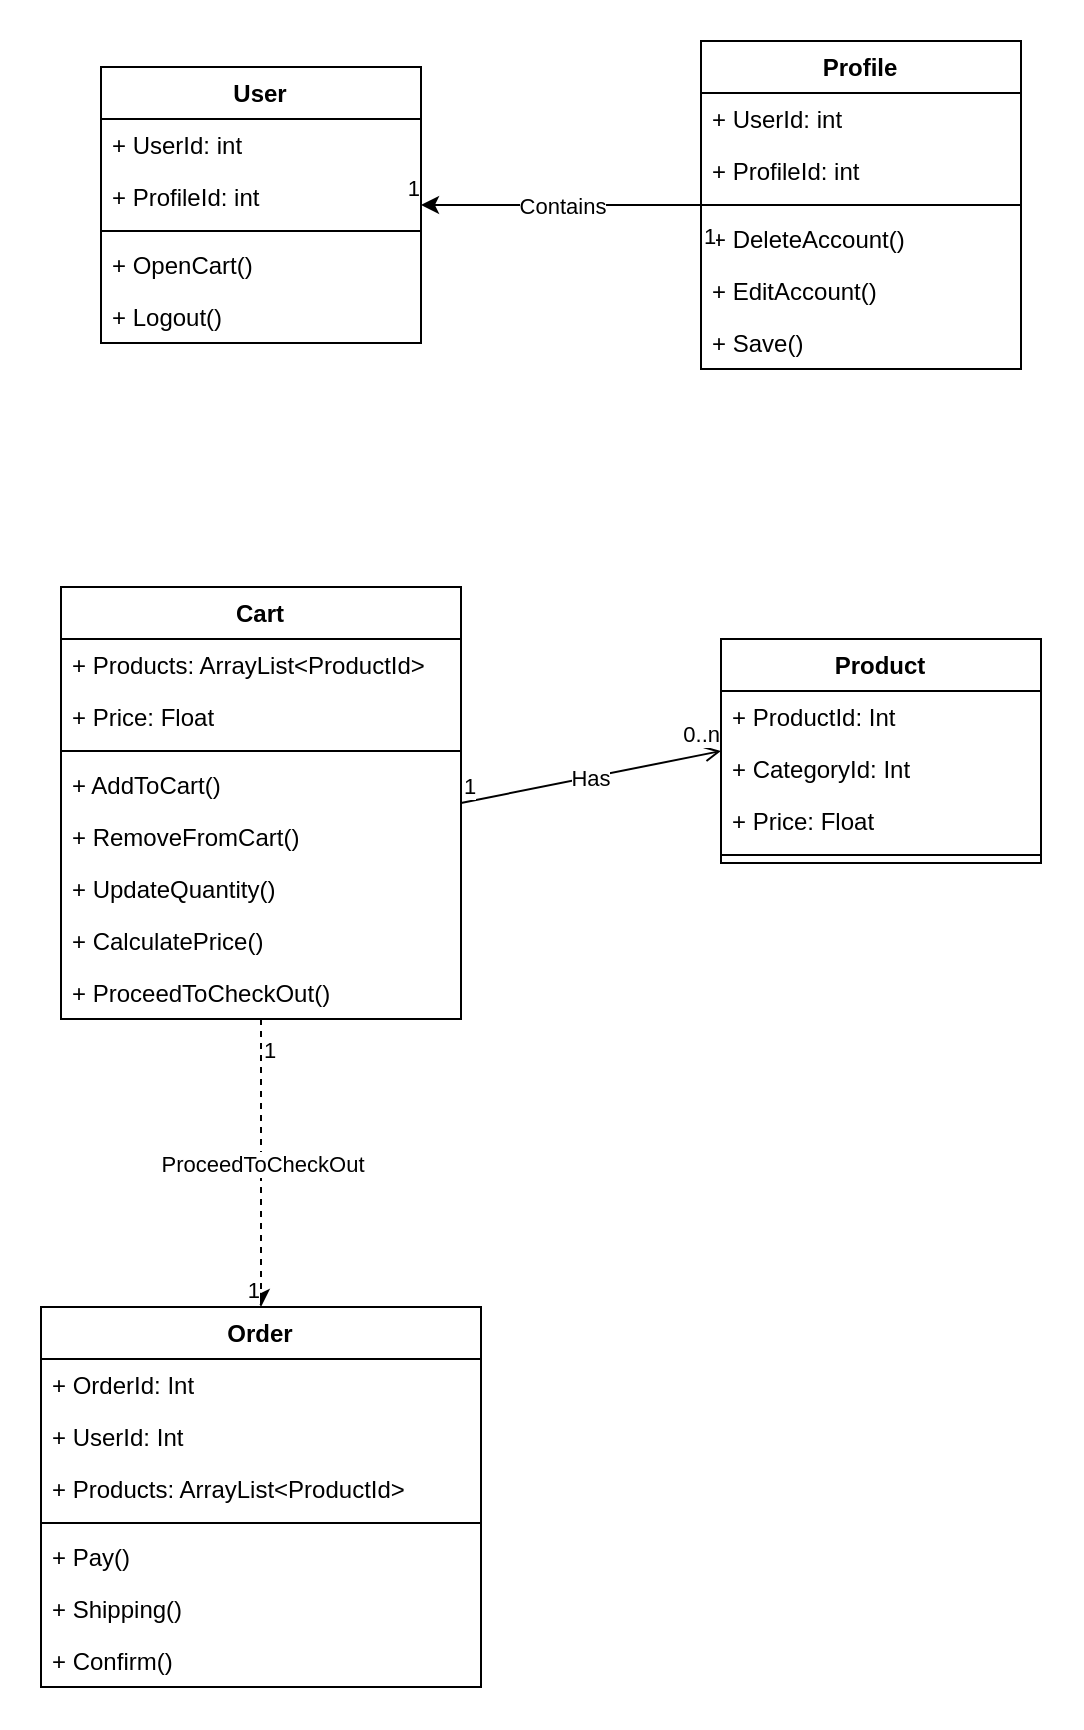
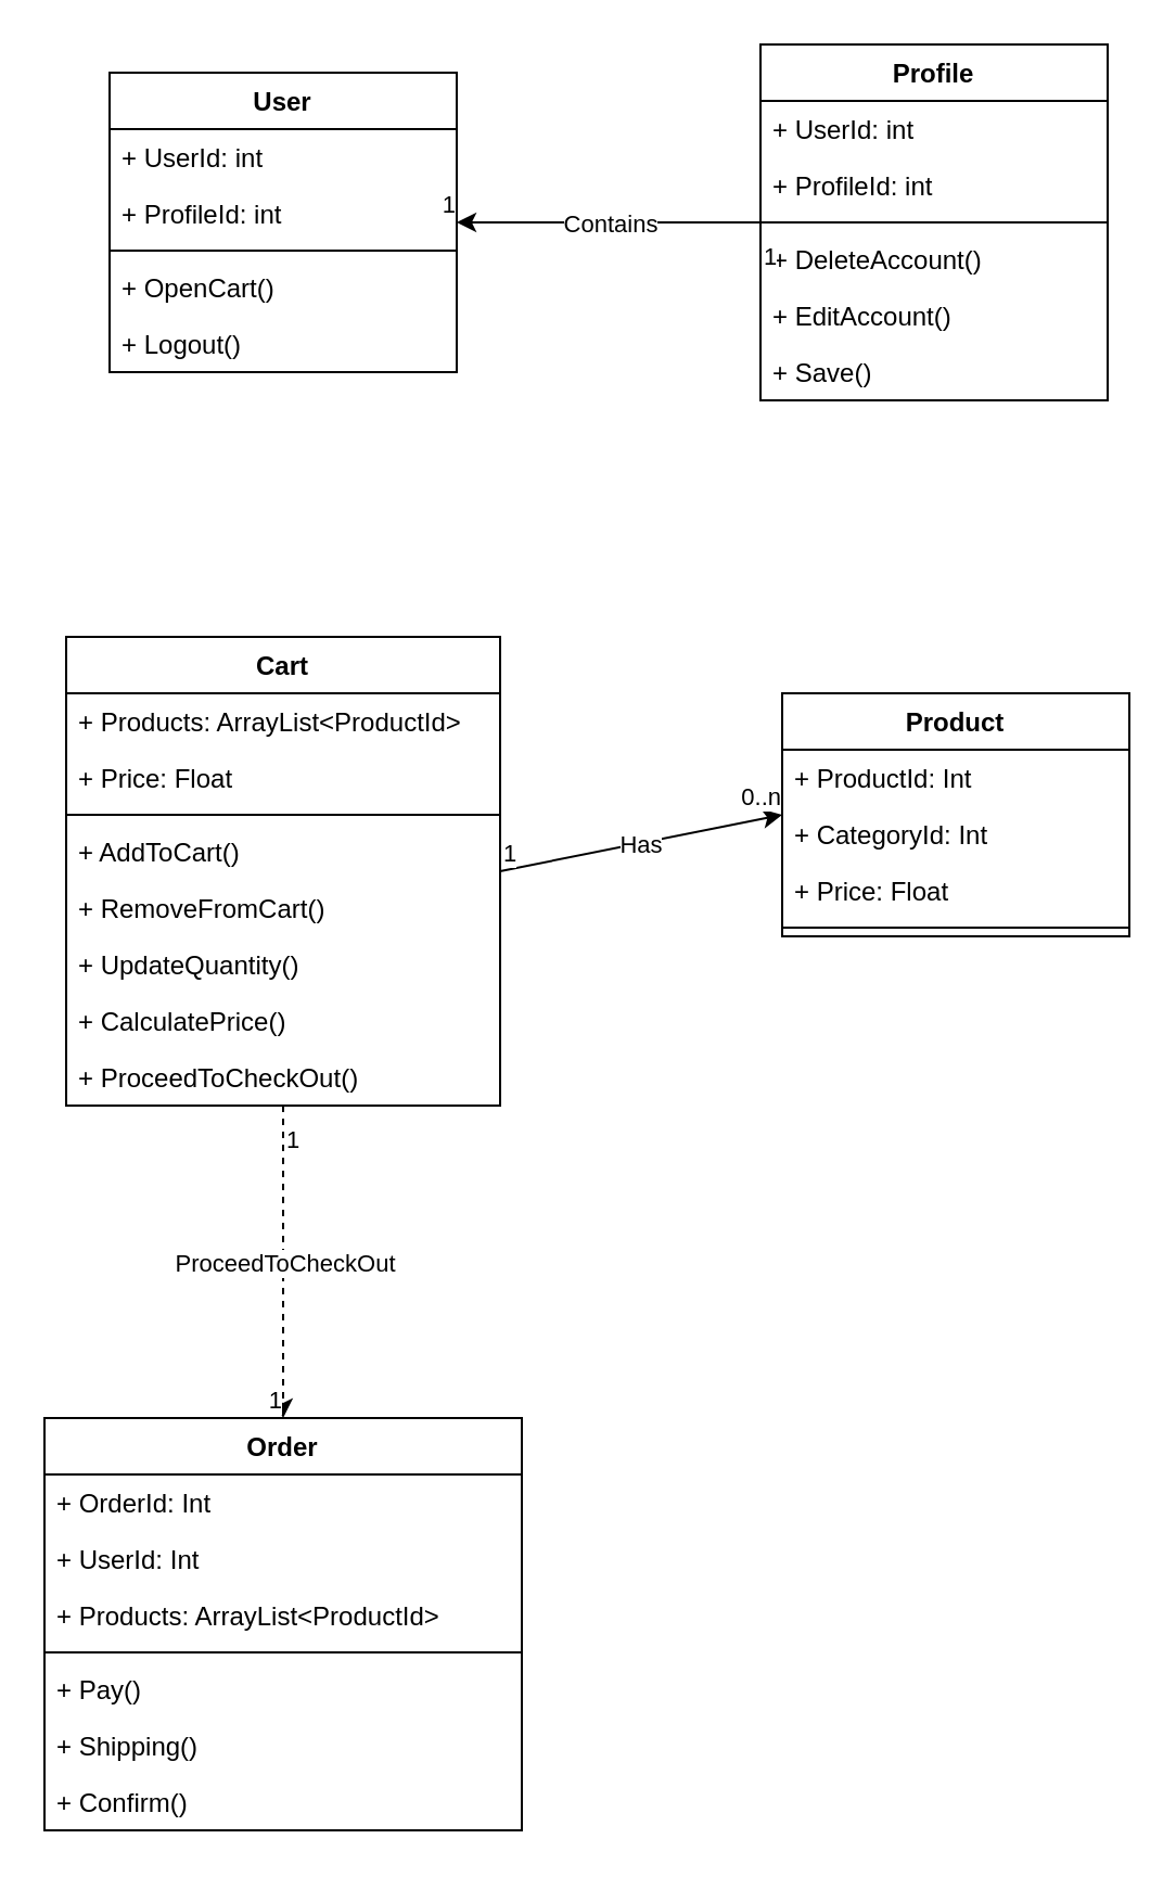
  <mxCell id="0" />
  <mxCell id="1" parent="0" />
  <mxCell id="2" value="User" style="swimlane;fontStyle=1;align=center;verticalAlign=top;childLayout=stackLayout;horizontal=1;startSize=26;horizontalStack=0;resizeParent=1;resizeParentMax=0;resizeLast=0;collapsible=1;marginBottom=0;whiteSpace=wrap;html=1;" parent="1" vertex="1"><mxGeometry x="50" y="33" width="160" height="138" as="geometry"><mxRectangle x="290" y="-270" width="70" height="30" as="alternateBounds" /></mxGeometry></mxCell>
  <mxCell id="3" value="+ UserId: int" style="text;strokeColor=none;fillColor=none;align=left;verticalAlign=top;spacingLeft=4;spacingRight=4;overflow=hidden;rotatable=0;points=[[0,0.5],[1,0.5]];portConstraint=eastwest;whiteSpace=wrap;html=1;" parent="2" vertex="1"><mxGeometry y="26" width="160" height="26" as="geometry" /></mxCell>
  <mxCell id="4" value="+ ProfileId: int" style="text;strokeColor=none;fillColor=none;align=left;verticalAlign=top;spacingLeft=4;spacingRight=4;overflow=hidden;rotatable=0;points=[[0,0.5],[1,0.5]];portConstraint=eastwest;whiteSpace=wrap;html=1;" parent="2" vertex="1"><mxGeometry y="52" width="160" height="26" as="geometry" /></mxCell>
  <mxCell id="5" value="" style="line;strokeWidth=1;fillColor=none;align=left;verticalAlign=middle;spacingTop=-1;spacingLeft=3;spacingRight=3;rotatable=0;labelPosition=right;points=[];portConstraint=eastwest;strokeColor=inherit;" parent="2" vertex="1"><mxGeometry y="78" width="160" height="8" as="geometry" /></mxCell>
  <mxCell id="6" value="+ OpenCart()" style="text;strokeColor=none;fillColor=none;align=left;verticalAlign=top;spacingLeft=4;spacingRight=4;overflow=hidden;rotatable=0;points=[[0,0.5],[1,0.5]];portConstraint=eastwest;whiteSpace=wrap;html=1;" parent="2" vertex="1"><mxGeometry y="86" width="160" height="26" as="geometry" /></mxCell>
  <mxCell id="7" value="+ Logout()" style="text;strokeColor=none;fillColor=none;align=left;verticalAlign=top;spacingLeft=4;spacingRight=4;overflow=hidden;rotatable=0;points=[[0,0.5],[1,0.5]];portConstraint=eastwest;whiteSpace=wrap;html=1;" parent="2" vertex="1"><mxGeometry y="112" width="160" height="26" as="geometry" /></mxCell>
  <mxCell id="8" value="Product" style="swimlane;fontStyle=1;align=center;verticalAlign=top;childLayout=stackLayout;horizontal=1;startSize=26;horizontalStack=0;resizeParent=1;resizeParentMax=0;resizeLast=0;collapsible=1;marginBottom=0;whiteSpace=wrap;html=1;" parent="1" vertex="1"><mxGeometry x="360" y="319" width="160" height="112" as="geometry"><mxRectangle x="600" y="3" width="90" height="30" as="alternateBounds" /></mxGeometry></mxCell>
  <mxCell id="9" value="+ ProductId: Int" style="text;strokeColor=none;fillColor=none;align=left;verticalAlign=top;spacingLeft=4;spacingRight=4;overflow=hidden;rotatable=0;points=[[0,0.5],[1,0.5]];portConstraint=eastwest;whiteSpace=wrap;html=1;" parent="8" vertex="1"><mxGeometry y="26" width="160" height="26" as="geometry" /></mxCell>
  <mxCell id="10" value="+ CategoryId: Int" style="text;strokeColor=none;fillColor=none;align=left;verticalAlign=top;spacingLeft=4;spacingRight=4;overflow=hidden;rotatable=0;points=[[0,0.5],[1,0.5]];portConstraint=eastwest;whiteSpace=wrap;html=1;" parent="8" vertex="1"><mxGeometry y="52" width="160" height="26" as="geometry" /></mxCell>
  <mxCell id="11" value="+ Price: Float" style="text;strokeColor=none;fillColor=none;align=left;verticalAlign=top;spacingLeft=4;spacingRight=4;overflow=hidden;rotatable=0;points=[[0,0.5],[1,0.5]];portConstraint=eastwest;whiteSpace=wrap;html=1;" parent="8" vertex="1"><mxGeometry y="78" width="160" height="26" as="geometry" /></mxCell>
  <mxCell id="12" value="" style="line;strokeWidth=1;fillColor=none;align=left;verticalAlign=middle;spacingTop=-1;spacingLeft=3;spacingRight=3;rotatable=0;labelPosition=right;points=[];portConstraint=eastwest;strokeColor=inherit;" parent="8" vertex="1"><mxGeometry y="104" width="160" height="8" as="geometry" /></mxCell>
  <mxCell id="13" value="Cart" style="swimlane;fontStyle=1;align=center;verticalAlign=top;childLayout=stackLayout;horizontal=1;startSize=26;horizontalStack=0;resizeParent=1;resizeParentMax=0;resizeLast=0;collapsible=1;marginBottom=0;whiteSpace=wrap;html=1;" parent="1" vertex="1"><mxGeometry x="30" y="293" width="200" height="216" as="geometry"><mxRectangle x="270" y="-10" width="60" height="30" as="alternateBounds" /></mxGeometry></mxCell>
  <mxCell id="14" value="+ Products: ArrayList&amp;lt;ProductId&amp;gt;" style="text;strokeColor=none;fillColor=none;align=left;verticalAlign=top;spacingLeft=4;spacingRight=4;overflow=hidden;rotatable=0;points=[[0,0.5],[1,0.5]];portConstraint=eastwest;whiteSpace=wrap;html=1;" parent="13" vertex="1"><mxGeometry y="26" width="200" height="26" as="geometry" /></mxCell>
  <mxCell id="15" value="+ Price: Float" style="text;strokeColor=none;fillColor=none;align=left;verticalAlign=top;spacingLeft=4;spacingRight=4;overflow=hidden;rotatable=0;points=[[0,0.5],[1,0.5]];portConstraint=eastwest;whiteSpace=wrap;html=1;" parent="13" vertex="1"><mxGeometry y="52" width="200" height="26" as="geometry" /></mxCell>
  <mxCell id="16" value="" style="line;strokeWidth=1;fillColor=none;align=left;verticalAlign=middle;spacingTop=-1;spacingLeft=3;spacingRight=3;rotatable=0;labelPosition=right;points=[];portConstraint=eastwest;strokeColor=inherit;" parent="13" vertex="1"><mxGeometry y="78" width="200" height="8" as="geometry" /></mxCell>
  <mxCell id="17" value="+ AddToCart()" style="text;strokeColor=none;fillColor=none;align=left;verticalAlign=top;spacingLeft=4;spacingRight=4;overflow=hidden;rotatable=0;points=[[0,0.5],[1,0.5]];portConstraint=eastwest;whiteSpace=wrap;html=1;" parent="13" vertex="1"><mxGeometry y="86" width="200" height="26" as="geometry" /></mxCell>
  <mxCell id="18" value="+ RemoveFromCart()" style="text;strokeColor=none;fillColor=none;align=left;verticalAlign=top;spacingLeft=4;spacingRight=4;overflow=hidden;rotatable=0;points=[[0,0.5],[1,0.5]];portConstraint=eastwest;whiteSpace=wrap;html=1;" parent="13" vertex="1"><mxGeometry y="112" width="200" height="26" as="geometry" /></mxCell>
  <mxCell id="19" value="+ UpdateQuantity()" style="text;strokeColor=none;fillColor=none;align=left;verticalAlign=top;spacingLeft=4;spacingRight=4;overflow=hidden;rotatable=0;points=[[0,0.5],[1,0.5]];portConstraint=eastwest;whiteSpace=wrap;html=1;" parent="13" vertex="1"><mxGeometry y="138" width="200" height="26" as="geometry" /></mxCell>
  <mxCell id="20" value="+ CalculatePrice()" style="text;strokeColor=none;fillColor=none;align=left;verticalAlign=top;spacingLeft=4;spacingRight=4;overflow=hidden;rotatable=0;points=[[0,0.5],[1,0.5]];portConstraint=eastwest;whiteSpace=wrap;html=1;" parent="13" vertex="1"><mxGeometry y="164" width="200" height="26" as="geometry" /></mxCell>
  <mxCell id="21" value="+ ProceedToCheckOut()" style="text;strokeColor=none;fillColor=none;align=left;verticalAlign=top;spacingLeft=4;spacingRight=4;overflow=hidden;rotatable=0;points=[[0,0.5],[1,0.5]];portConstraint=eastwest;whiteSpace=wrap;html=1;" parent="13" vertex="1"><mxGeometry y="190" width="200" height="26" as="geometry" /></mxCell>
- <mxCell id="22" value="" style="endArrow=open;html=1;rounded=0;exitX=1;exitY=0.5;exitDx=0;exitDy=0;entryX=0;entryY=0.5;entryDx=0;entryDy=0;" parent="1" source="13" target="8" edge="1"><mxGeometry relative="1" as="geometry"><mxPoint x="310" y="213" as="sourcePoint" /><mxPoint x="470" y="213" as="targetPoint" /></mxGeometry></mxCell>
+ <mxCell id="22" value="" style="endArrow=classic;html=1;rounded=0;exitX=1;exitY=0.5;exitDx=0;exitDy=0;entryX=0;entryY=0.5;entryDx=0;entryDy=0;" parent="1" source="13" target="8" edge="1"><mxGeometry relative="1" as="geometry"><mxPoint x="310" y="213" as="sourcePoint" /><mxPoint x="470" y="213" as="targetPoint" /></mxGeometry></mxCell>
  <mxCell id="23" value="Has" style="edgeLabel;resizable=0;html=1;align=center;verticalAlign=middle;" parent="22" connectable="0" vertex="1"><mxGeometry relative="1" as="geometry" /></mxCell>
  <mxCell id="24" value="1" style="edgeLabel;resizable=0;html=1;align=left;verticalAlign=bottom;" parent="22" connectable="0" vertex="1"><mxGeometry x="-1" relative="1" as="geometry" /></mxCell>
  <mxCell id="25" value="0..n" style="edgeLabel;resizable=0;html=1;align=right;verticalAlign=bottom;" parent="22" connectable="0" vertex="1"><mxGeometry x="1" relative="1" as="geometry" /></mxCell>
  <mxCell id="26" value="" style="endArrow=classic;html=1;rounded=0;entryX=0.5;entryY=0;entryDx=0;entryDy=0;exitX=0.5;exitY=1;exitDx=0;exitDy=0;dashed=1;" parent="1" source="13" target="30" edge="1"><mxGeometry relative="1" as="geometry"><mxPoint x="60" y="383" as="sourcePoint" /><mxPoint x="340" y="516" as="targetPoint" /></mxGeometry></mxCell>
  <mxCell id="27" value="ProceedToCheckOut" style="edgeLabel;resizable=0;html=1;align=center;verticalAlign=middle;" parent="26" connectable="0" vertex="1"><mxGeometry relative="1" as="geometry" /></mxCell>
  <mxCell id="28" value="1" style="edgeLabel;resizable=0;html=1;align=left;verticalAlign=bottom;" parent="26" connectable="0" vertex="1"><mxGeometry x="-1" relative="1" as="geometry"><mxPoint y="24" as="offset" /></mxGeometry></mxCell>
  <mxCell id="29" value="1" style="edgeLabel;resizable=0;html=1;align=right;verticalAlign=bottom;" parent="26" connectable="0" vertex="1"><mxGeometry x="1" relative="1" as="geometry" /></mxCell>
  <mxCell id="30" value="Order" style="swimlane;fontStyle=1;align=center;verticalAlign=top;childLayout=stackLayout;horizontal=1;startSize=26;horizontalStack=0;resizeParent=1;resizeParentMax=0;resizeLast=0;collapsible=1;marginBottom=0;whiteSpace=wrap;html=1;" parent="1" vertex="1"><mxGeometry x="20" y="653" width="220" height="190" as="geometry" /></mxCell>
  <mxCell id="31" value="+ OrderId: Int" style="text;strokeColor=none;fillColor=none;align=left;verticalAlign=top;spacingLeft=4;spacingRight=4;overflow=hidden;rotatable=0;points=[[0,0.5],[1,0.5]];portConstraint=eastwest;whiteSpace=wrap;html=1;" parent="30" vertex="1"><mxGeometry y="26" width="220" height="26" as="geometry" /></mxCell>
  <mxCell id="32" value="+ UserId: Int" style="text;strokeColor=none;fillColor=none;align=left;verticalAlign=top;spacingLeft=4;spacingRight=4;overflow=hidden;rotatable=0;points=[[0,0.5],[1,0.5]];portConstraint=eastwest;whiteSpace=wrap;html=1;" parent="30" vertex="1"><mxGeometry y="52" width="220" height="26" as="geometry" /></mxCell>
  <mxCell id="33" value="+ Products: ArrayList&amp;lt;ProductId&amp;gt;" style="text;strokeColor=none;fillColor=none;align=left;verticalAlign=top;spacingLeft=4;spacingRight=4;overflow=hidden;rotatable=0;points=[[0,0.5],[1,0.5]];portConstraint=eastwest;whiteSpace=wrap;html=1;" parent="30" vertex="1"><mxGeometry y="78" width="220" height="26" as="geometry" /></mxCell>
  <mxCell id="34" value="" style="line;strokeWidth=1;fillColor=none;align=left;verticalAlign=middle;spacingTop=-1;spacingLeft=3;spacingRight=3;rotatable=0;labelPosition=right;points=[];portConstraint=eastwest;strokeColor=inherit;" parent="30" vertex="1"><mxGeometry y="104" width="220" height="8" as="geometry" /></mxCell>
  <mxCell id="35" value="+ Pay()" style="text;strokeColor=none;fillColor=none;align=left;verticalAlign=top;spacingLeft=4;spacingRight=4;overflow=hidden;rotatable=0;points=[[0,0.5],[1,0.5]];portConstraint=eastwest;whiteSpace=wrap;html=1;" parent="30" vertex="1"><mxGeometry y="112" width="220" height="26" as="geometry" /></mxCell>
  <mxCell id="36" value="+ Shipping()" style="text;strokeColor=none;fillColor=none;align=left;verticalAlign=top;spacingLeft=4;spacingRight=4;overflow=hidden;rotatable=0;points=[[0,0.5],[1,0.5]];portConstraint=eastwest;whiteSpace=wrap;html=1;" parent="30" vertex="1"><mxGeometry y="138" width="220" height="26" as="geometry" /></mxCell>
  <mxCell id="37" value="+ Confirm()" style="text;strokeColor=none;fillColor=none;align=left;verticalAlign=top;spacingLeft=4;spacingRight=4;overflow=hidden;rotatable=0;points=[[0,0.5],[1,0.5]];portConstraint=eastwest;whiteSpace=wrap;html=1;" parent="30" vertex="1"><mxGeometry y="164" width="220" height="26" as="geometry" /></mxCell>
  <mxCell id="38" value="Profile" style="swimlane;fontStyle=1;align=center;verticalAlign=top;childLayout=stackLayout;horizontal=1;startSize=26;horizontalStack=0;resizeParent=1;resizeParentMax=0;resizeLast=0;collapsible=1;marginBottom=0;whiteSpace=wrap;html=1;" parent="1" vertex="1"><mxGeometry x="350" y="20" width="160" height="164" as="geometry"><mxRectangle x="560" y="-283" width="70" height="30" as="alternateBounds" /></mxGeometry></mxCell>
  <mxCell id="39" value="+ UserId: int" style="text;strokeColor=none;fillColor=none;align=left;verticalAlign=top;spacingLeft=4;spacingRight=4;overflow=hidden;rotatable=0;points=[[0,0.5],[1,0.5]];portConstraint=eastwest;whiteSpace=wrap;html=1;" parent="38" vertex="1"><mxGeometry y="26" width="160" height="26" as="geometry" /></mxCell>
  <mxCell id="40" value="+ ProfileId: int" style="text;strokeColor=none;fillColor=none;align=left;verticalAlign=top;spacingLeft=4;spacingRight=4;overflow=hidden;rotatable=0;points=[[0,0.5],[1,0.5]];portConstraint=eastwest;whiteSpace=wrap;html=1;" parent="38" vertex="1"><mxGeometry y="52" width="160" height="26" as="geometry" /></mxCell>
  <mxCell id="41" value="" style="line;strokeWidth=1;fillColor=none;align=left;verticalAlign=middle;spacingTop=-1;spacingLeft=3;spacingRight=3;rotatable=0;labelPosition=right;points=[];portConstraint=eastwest;strokeColor=inherit;" parent="38" vertex="1"><mxGeometry y="78" width="160" height="8" as="geometry" /></mxCell>
  <mxCell id="42" value="+ DeleteAccount()" style="text;strokeColor=none;fillColor=none;align=left;verticalAlign=top;spacingLeft=4;spacingRight=4;overflow=hidden;rotatable=0;points=[[0,0.5],[1,0.5]];portConstraint=eastwest;whiteSpace=wrap;html=1;" parent="38" vertex="1"><mxGeometry y="86" width="160" height="26" as="geometry" /></mxCell>
  <mxCell id="43" value="+ EditAccount()" style="text;strokeColor=none;fillColor=none;align=left;verticalAlign=top;spacingLeft=4;spacingRight=4;overflow=hidden;rotatable=0;points=[[0,0.5],[1,0.5]];portConstraint=eastwest;whiteSpace=wrap;html=1;" parent="38" vertex="1"><mxGeometry y="112" width="160" height="26" as="geometry" /></mxCell>
  <mxCell id="44" value="+ Save()" style="text;strokeColor=none;fillColor=none;align=left;verticalAlign=top;spacingLeft=4;spacingRight=4;overflow=hidden;rotatable=0;points=[[0,0.5],[1,0.5]];portConstraint=eastwest;whiteSpace=wrap;html=1;" parent="38" vertex="1"><mxGeometry y="138" width="160" height="26" as="geometry" /></mxCell>
  <mxCell id="45" value="" style="endArrow=classic;html=1;rounded=0;entryX=1;entryY=0.5;entryDx=0;entryDy=0;exitX=0;exitY=0.5;exitDx=0;exitDy=0;" parent="1" source="38" target="2" edge="1"><mxGeometry relative="1" as="geometry"><mxPoint x="240" y="83" as="sourcePoint" /><mxPoint x="270" y="315" as="targetPoint" /></mxGeometry></mxCell>
  <mxCell id="46" value="Contains" style="edgeLabel;resizable=0;html=1;align=center;verticalAlign=middle;" parent="45" connectable="0" vertex="1"><mxGeometry relative="1" as="geometry" /></mxCell>
  <mxCell id="47" value="1" style="edgeLabel;resizable=0;html=1;align=left;verticalAlign=bottom;" parent="45" connectable="0" vertex="1"><mxGeometry x="-1" relative="1" as="geometry"><mxPoint y="24" as="offset" /></mxGeometry></mxCell>
  <mxCell id="48" value="1" style="edgeLabel;resizable=0;html=1;align=right;verticalAlign=bottom;" parent="45" connectable="0" vertex="1"><mxGeometry x="1" relative="1" as="geometry" /></mxCell>
